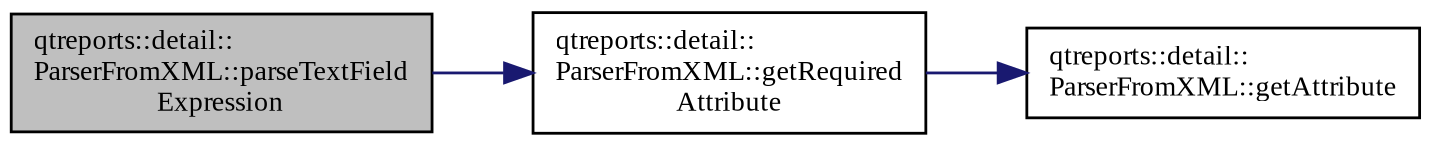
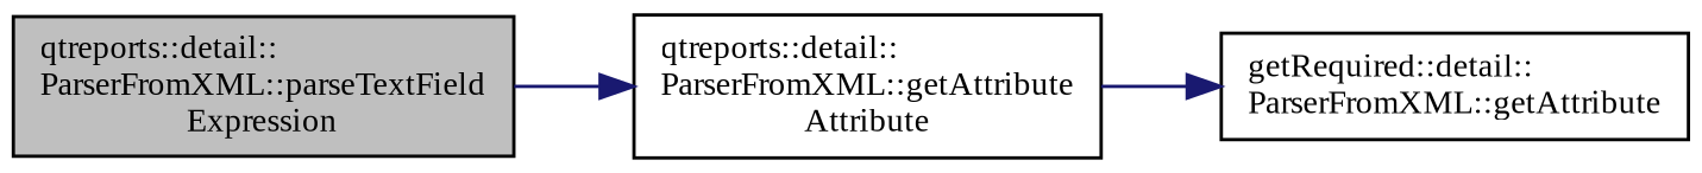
  digraph {
    fontname="Liberation Serif"
    rankdir=LR
    node [color=black fontname="Liberation Serif" fontsize=10 shape=record]
    edge [color=midnightblue fontname="Liberation Serif" fontsize=10 labelfontname=Helvetica labelfontsize=10 style=solid]
    n1 [fillcolor=grey75 fontcolor=black height=0.2 label="qtreports::detail::\lParserFromXML::parseTextField\lExpression" style=filled width=0.4]
-   n2 [height=0.2 label="qtreports::detail::\lParserFromXML::getRequired\lAttribute" width=0.4]
-   n3 [height=0.2 label="qtreports::detail::\lParserFromXML::getAttribute" width=0.4]
+   n2 [height=0.2 label="qtreports::detail::\lParserFromXML::getAttribute\lAttribute" width=0.4]
+   n3 [height=0.2 label="getRequired::detail::\lParserFromXML::getAttribute" width=0.4]
    n1 -> n2
    n2 -> n3
  }
